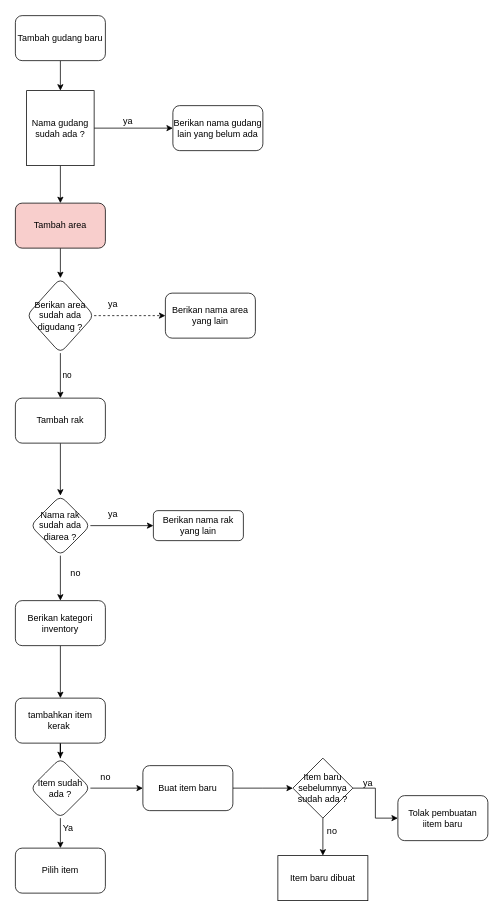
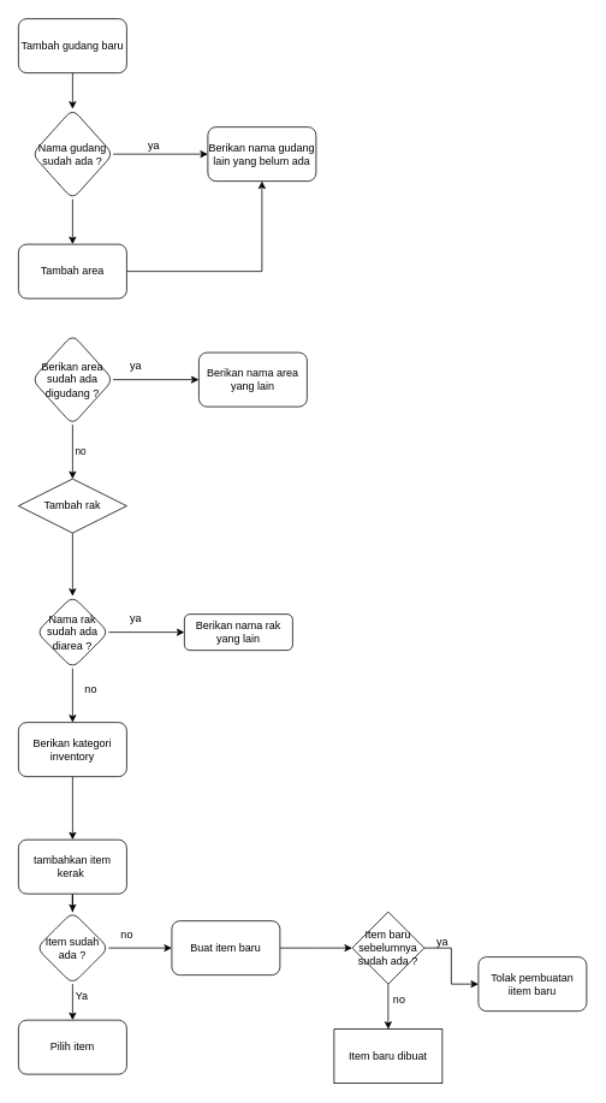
  <mxCell id="0" />
  <mxCell id="1" parent="0" />
  <mxCell id="2" value="" style="edgeStyle=orthogonalEdgeStyle;rounded=0;orthogonalLoop=1;jettySize=auto;html=1;" parent="1" source="3" target="6" edge="1"><mxGeometry relative="1" as="geometry" /></mxCell>
  <mxCell id="3" value="Tambah gudang baru" style="rounded=1;whiteSpace=wrap;html=1;" parent="1" vertex="1"><mxGeometry x="20" y="20" width="120" height="60" as="geometry" /></mxCell>
  <mxCell id="4" value="" style="edgeStyle=orthogonalEdgeStyle;rounded=0;orthogonalLoop=1;jettySize=auto;html=1;" parent="1" source="6" target="8" edge="1"><mxGeometry relative="1" as="geometry" /></mxCell>
  <mxCell id="5" value="" style="edgeStyle=orthogonalEdgeStyle;rounded=0;orthogonalLoop=1;jettySize=auto;html=1;" parent="1" source="6" target="11" edge="1"><mxGeometry relative="1" as="geometry" /></mxCell>
- <mxCell id="6" value="Nama gudang sudah ada ?" style="whiteSpace=wrap;html=1;rounded=0;" parent="1" vertex="1"><mxGeometry x="35" y="120" width="90" height="100" as="geometry" /></mxCell>
+ <mxCell id="6" value="Nama gudang sudah ada ?" style="rhombus;whiteSpace=wrap;html=1;rounded=1;" parent="1" vertex="1"><mxGeometry x="35" y="120" width="90" height="100" as="geometry" /></mxCell>
  <mxCell id="7" style="edgeStyle=orthogonalEdgeStyle;rounded=0;orthogonalLoop=1;jettySize=auto;html=1;exitX=0.5;exitY=1;exitDx=0;exitDy=0;" parent="1" source="6" target="6" edge="1"><mxGeometry relative="1" as="geometry" /></mxCell>
  <mxCell id="8" value="Berikan nama gudang lain yang belum ada" style="whiteSpace=wrap;html=1;rounded=1;" parent="1" vertex="1"><mxGeometry x="230" y="140" width="120" height="60" as="geometry" /></mxCell>
  <mxCell id="9" value="ya" style="text;html=1;align=center;verticalAlign=middle;resizable=0;points=[];autosize=1;strokeColor=none;fillColor=none;" parent="1" vertex="1"><mxGeometry x="150" y="146" width="40" height="30" as="geometry" /></mxCell>
- <mxCell id="10" value="" style="edgeStyle=orthogonalEdgeStyle;rounded=0;orthogonalLoop=1;jettySize=auto;html=1;" parent="1" source="11" target="15" edge="1"><mxGeometry relative="1" as="geometry" /></mxCell>
- <mxCell id="11" value="Tambah area" style="whiteSpace=wrap;html=1;rounded=1;fillColor=#f8cecc;" parent="1" vertex="1"><mxGeometry x="20" y="270" width="120" height="60" as="geometry" /></mxCell>
- <mxCell id="12" value="" style="edgeStyle=orthogonalEdgeStyle;rounded=0;orthogonalLoop=1;jettySize=auto;html=1;dashed=1;" parent="1" source="15" target="16" edge="1"><mxGeometry relative="1" as="geometry" /></mxCell>
+ <mxCell id="10" value="" style="edgeStyle=orthogonalEdgeStyle;rounded=0;orthogonalLoop=1;jettySize=auto;html=1;" parent="1" source="11" target="8" edge="1"><mxGeometry relative="1" as="geometry" /></mxCell>
+ <mxCell id="11" value="Tambah area" style="whiteSpace=wrap;html=1;rounded=1;" parent="1" vertex="1"><mxGeometry x="20" y="270" width="120" height="60" as="geometry" /></mxCell>
+ <mxCell id="12" value="" style="edgeStyle=orthogonalEdgeStyle;rounded=0;orthogonalLoop=1;jettySize=auto;html=1;" parent="1" source="15" target="16" edge="1"><mxGeometry relative="1" as="geometry" /></mxCell>
  <mxCell id="13" value="" style="edgeStyle=orthogonalEdgeStyle;rounded=0;orthogonalLoop=1;jettySize=auto;html=1;" parent="1" source="15" target="19" edge="1"><mxGeometry relative="1" as="geometry" /></mxCell>
  <mxCell id="14" value="no" style="edgeLabel;html=1;align=center;verticalAlign=middle;resizable=0;points=[];" parent="13" vertex="1" connectable="0"><mxGeometry x="-0.067" y="8" relative="1" as="geometry"><mxPoint as="offset" /></mxGeometry></mxCell>
  <mxCell id="15" value="Berikan area sudah ada digudang ?" style="rhombus;whiteSpace=wrap;html=1;rounded=1;" parent="1" vertex="1"><mxGeometry x="35" y="370" width="90" height="100" as="geometry" /></mxCell>
  <mxCell id="16" value="Berikan nama area &lt;br&gt;yang lain" style="whiteSpace=wrap;html=1;rounded=1;" parent="1" vertex="1"><mxGeometry x="220" y="390" width="120" height="60" as="geometry" /></mxCell>
  <mxCell id="17" value="ya" style="text;html=1;align=center;verticalAlign=middle;resizable=0;points=[];autosize=1;strokeColor=none;fillColor=none;" parent="1" vertex="1"><mxGeometry x="130" y="390" width="40" height="30" as="geometry" /></mxCell>
  <mxCell id="18" value="" style="edgeStyle=orthogonalEdgeStyle;rounded=0;orthogonalLoop=1;jettySize=auto;html=1;" parent="1" source="19" target="22" edge="1"><mxGeometry relative="1" as="geometry" /></mxCell>
- <mxCell id="19" value="Tambah rak" style="whiteSpace=wrap;html=1;rounded=1;" parent="1" vertex="1"><mxGeometry x="20" y="530" width="120" height="60" as="geometry" /></mxCell>
+ <mxCell id="19" value="Tambah rak" style="rhombus;whiteSpace=wrap;html=1;" parent="1" vertex="1"><mxGeometry x="20" y="530" width="120" height="60" as="geometry" /></mxCell>
  <mxCell id="20" value="" style="edgeStyle=orthogonalEdgeStyle;rounded=0;orthogonalLoop=1;jettySize=auto;html=1;" parent="1" source="22" target="23" edge="1"><mxGeometry relative="1" as="geometry" /></mxCell>
  <mxCell id="21" value="" style="edgeStyle=orthogonalEdgeStyle;rounded=0;orthogonalLoop=1;jettySize=auto;html=1;" parent="1" source="22" target="26" edge="1"><mxGeometry relative="1" as="geometry" /></mxCell>
  <mxCell id="22" value="Nama rak sudah ada diarea ?" style="rhombus;whiteSpace=wrap;html=1;rounded=1;" parent="1" vertex="1"><mxGeometry x="40" y="660" width="80" height="80" as="geometry" /></mxCell>
  <mxCell id="23" value="Berikan nama rak yang lain" style="whiteSpace=wrap;html=1;rounded=1;" parent="1" vertex="1"><mxGeometry x="204" y="680" width="120" height="40" as="geometry" /></mxCell>
  <mxCell id="24" value="ya" style="text;html=1;align=center;verticalAlign=middle;resizable=0;points=[];autosize=1;strokeColor=none;fillColor=none;" parent="1" vertex="1"><mxGeometry x="130" y="670" width="40" height="30" as="geometry" /></mxCell>
  <mxCell id="25" value="" style="edgeStyle=orthogonalEdgeStyle;rounded=0;orthogonalLoop=1;jettySize=auto;html=1;" parent="1" source="26" target="28" edge="1"><mxGeometry relative="1" as="geometry" /></mxCell>
  <mxCell id="26" value="Berikan kategori inventory" style="whiteSpace=wrap;html=1;rounded=1;" parent="1" vertex="1"><mxGeometry x="20" y="800" width="120" height="60" as="geometry" /></mxCell>
  <mxCell id="27" value="" style="edgeStyle=orthogonalEdgeStyle;rounded=0;orthogonalLoop=1;jettySize=auto;html=1;" parent="1" source="28" target="31" edge="1"><mxGeometry relative="1" as="geometry" /></mxCell>
  <mxCell id="28" value="tambahkan item kerak&amp;nbsp;" style="whiteSpace=wrap;html=1;rounded=1;" parent="1" vertex="1"><mxGeometry x="20" y="930" width="120" height="60" as="geometry" /></mxCell>
  <mxCell id="29" value="" style="edgeStyle=orthogonalEdgeStyle;rounded=0;orthogonalLoop=1;jettySize=auto;html=1;" parent="1" source="31" target="33" edge="1"><mxGeometry relative="1" as="geometry" /></mxCell>
  <mxCell id="30" value="" style="edgeStyle=orthogonalEdgeStyle;rounded=0;orthogonalLoop=1;jettySize=auto;html=1;" parent="1" source="31" target="34" edge="1"><mxGeometry relative="1" as="geometry" /></mxCell>
  <mxCell id="31" value="Item sudah ada ?" style="rhombus;whiteSpace=wrap;html=1;rounded=1;" parent="1" vertex="1"><mxGeometry x="40" y="1010" width="80" height="80" as="geometry" /></mxCell>
  <mxCell id="32" value="" style="edgeStyle=orthogonalEdgeStyle;rounded=0;orthogonalLoop=1;jettySize=auto;html=1;" edge="1" parent="1" source="33"><mxGeometry relative="1" as="geometry"><mxPoint x="390" y="1050" as="targetPoint" /></mxGeometry></mxCell>
  <mxCell id="33" value="Buat item baru" style="whiteSpace=wrap;html=1;rounded=1;" parent="1" vertex="1"><mxGeometry x="190" y="1020" width="120" height="60" as="geometry" /></mxCell>
  <mxCell id="34" value="Pilih item" style="whiteSpace=wrap;html=1;rounded=1;" parent="1" vertex="1"><mxGeometry x="20" y="1130" width="120" height="60" as="geometry" /></mxCell>
  <mxCell id="35" value="no" style="text;html=1;align=center;verticalAlign=middle;resizable=0;points=[];autosize=1;strokeColor=none;fillColor=none;" parent="1" vertex="1"><mxGeometry x="120" y="1020" width="40" height="30" as="geometry" /></mxCell>
  <mxCell id="36" value="Ya" style="text;html=1;align=center;verticalAlign=middle;resizable=0;points=[];autosize=1;strokeColor=none;fillColor=none;" parent="1" vertex="1"><mxGeometry x="70" y="1088" width="40" height="30" as="geometry" /></mxCell>
  <mxCell id="37" value="no" style="text;html=1;align=center;verticalAlign=middle;resizable=0;points=[];autosize=1;strokeColor=none;fillColor=none;" parent="1" vertex="1"><mxGeometry x="80" y="748" width="40" height="30" as="geometry" /></mxCell>
  <mxCell id="38" value="" style="edgeStyle=orthogonalEdgeStyle;rounded=0;orthogonalLoop=1;jettySize=auto;html=1;" edge="1" parent="1" source="40" target="41"><mxGeometry relative="1" as="geometry" /></mxCell>
  <mxCell id="39" value="" style="edgeStyle=orthogonalEdgeStyle;rounded=0;orthogonalLoop=1;jettySize=auto;html=1;" edge="1" parent="1" source="40" target="42"><mxGeometry relative="1" as="geometry" /></mxCell>
  <mxCell id="40" value="Item baru sebelumnya sudah ada ?" style="rhombus;whiteSpace=wrap;html=1;" vertex="1" parent="1"><mxGeometry x="390" y="1010" width="80" height="80" as="geometry" /></mxCell>
  <mxCell id="41" value="Tolak pembuatan iitem baru" style="rounded=1;whiteSpace=wrap;html=1;" vertex="1" parent="1"><mxGeometry x="530" y="1060" width="120" height="60" as="geometry" /></mxCell>
  <mxCell id="42" value="Item baru dibuat" style="whiteSpace=wrap;html=1;" vertex="1" parent="1"><mxGeometry x="370" y="1140" width="120" height="60" as="geometry" /></mxCell>
  <mxCell id="43" value="ya" style="text;html=1;align=center;verticalAlign=middle;resizable=0;points=[];autosize=1;strokeColor=none;fillColor=none;" vertex="1" parent="1"><mxGeometry x="470" y="1028" width="40" height="30" as="geometry" /></mxCell>
  <mxCell id="44" value="no" style="text;html=1;align=center;verticalAlign=middle;resizable=0;points=[];autosize=1;strokeColor=none;fillColor=none;" vertex="1" parent="1"><mxGeometry x="422" y="1093" width="40" height="30" as="geometry" /></mxCell>
